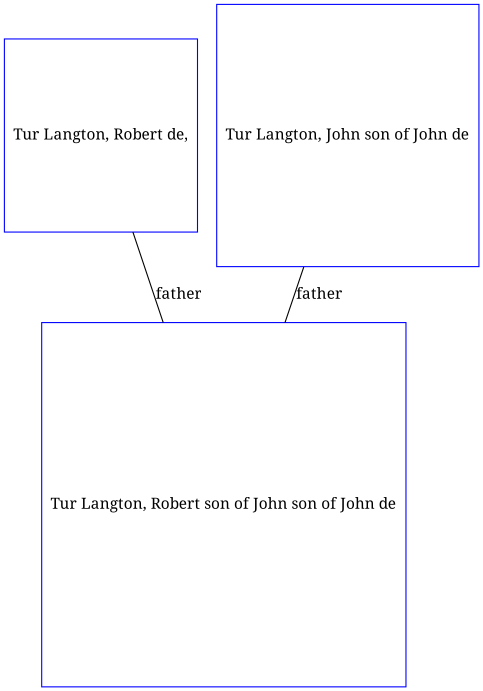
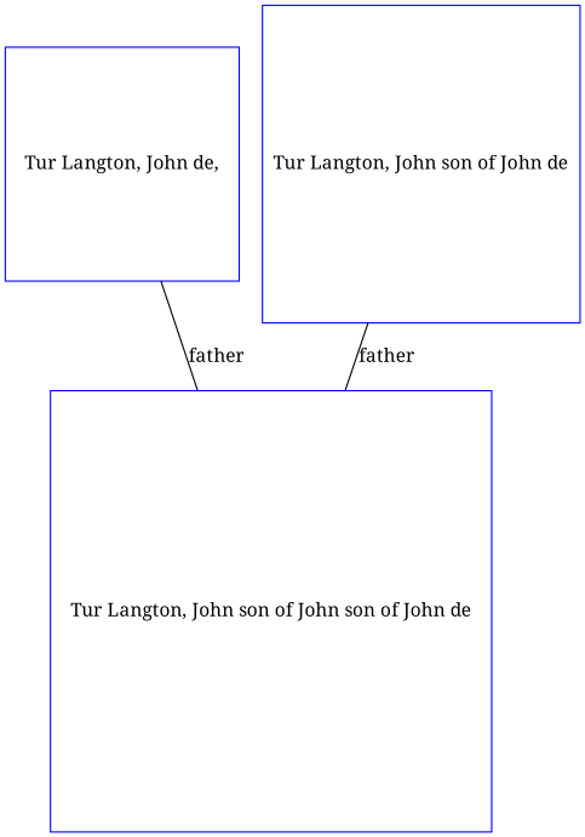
  digraph {
    fontname="Noto Serif"
    node [color=blue fontname="Noto Serif" regular=1 shape=box]
    edge [arrowsize=0.0 dir=none fontname="Noto Serif"]
-   n1 [label="Tur Langton, Robert de,"]
-   n2 [label="Tur Langton, Robert son of John son of John de"]
+   n1 [label="Tur Langton, John de,"]
+   n2 [label="Tur Langton, John son of John son of John de"]
    n3 [label="Tur Langton, John son of John de"]
    n1 -> n2 [label=father]
    n3 -> n2 [label=father]
  }
